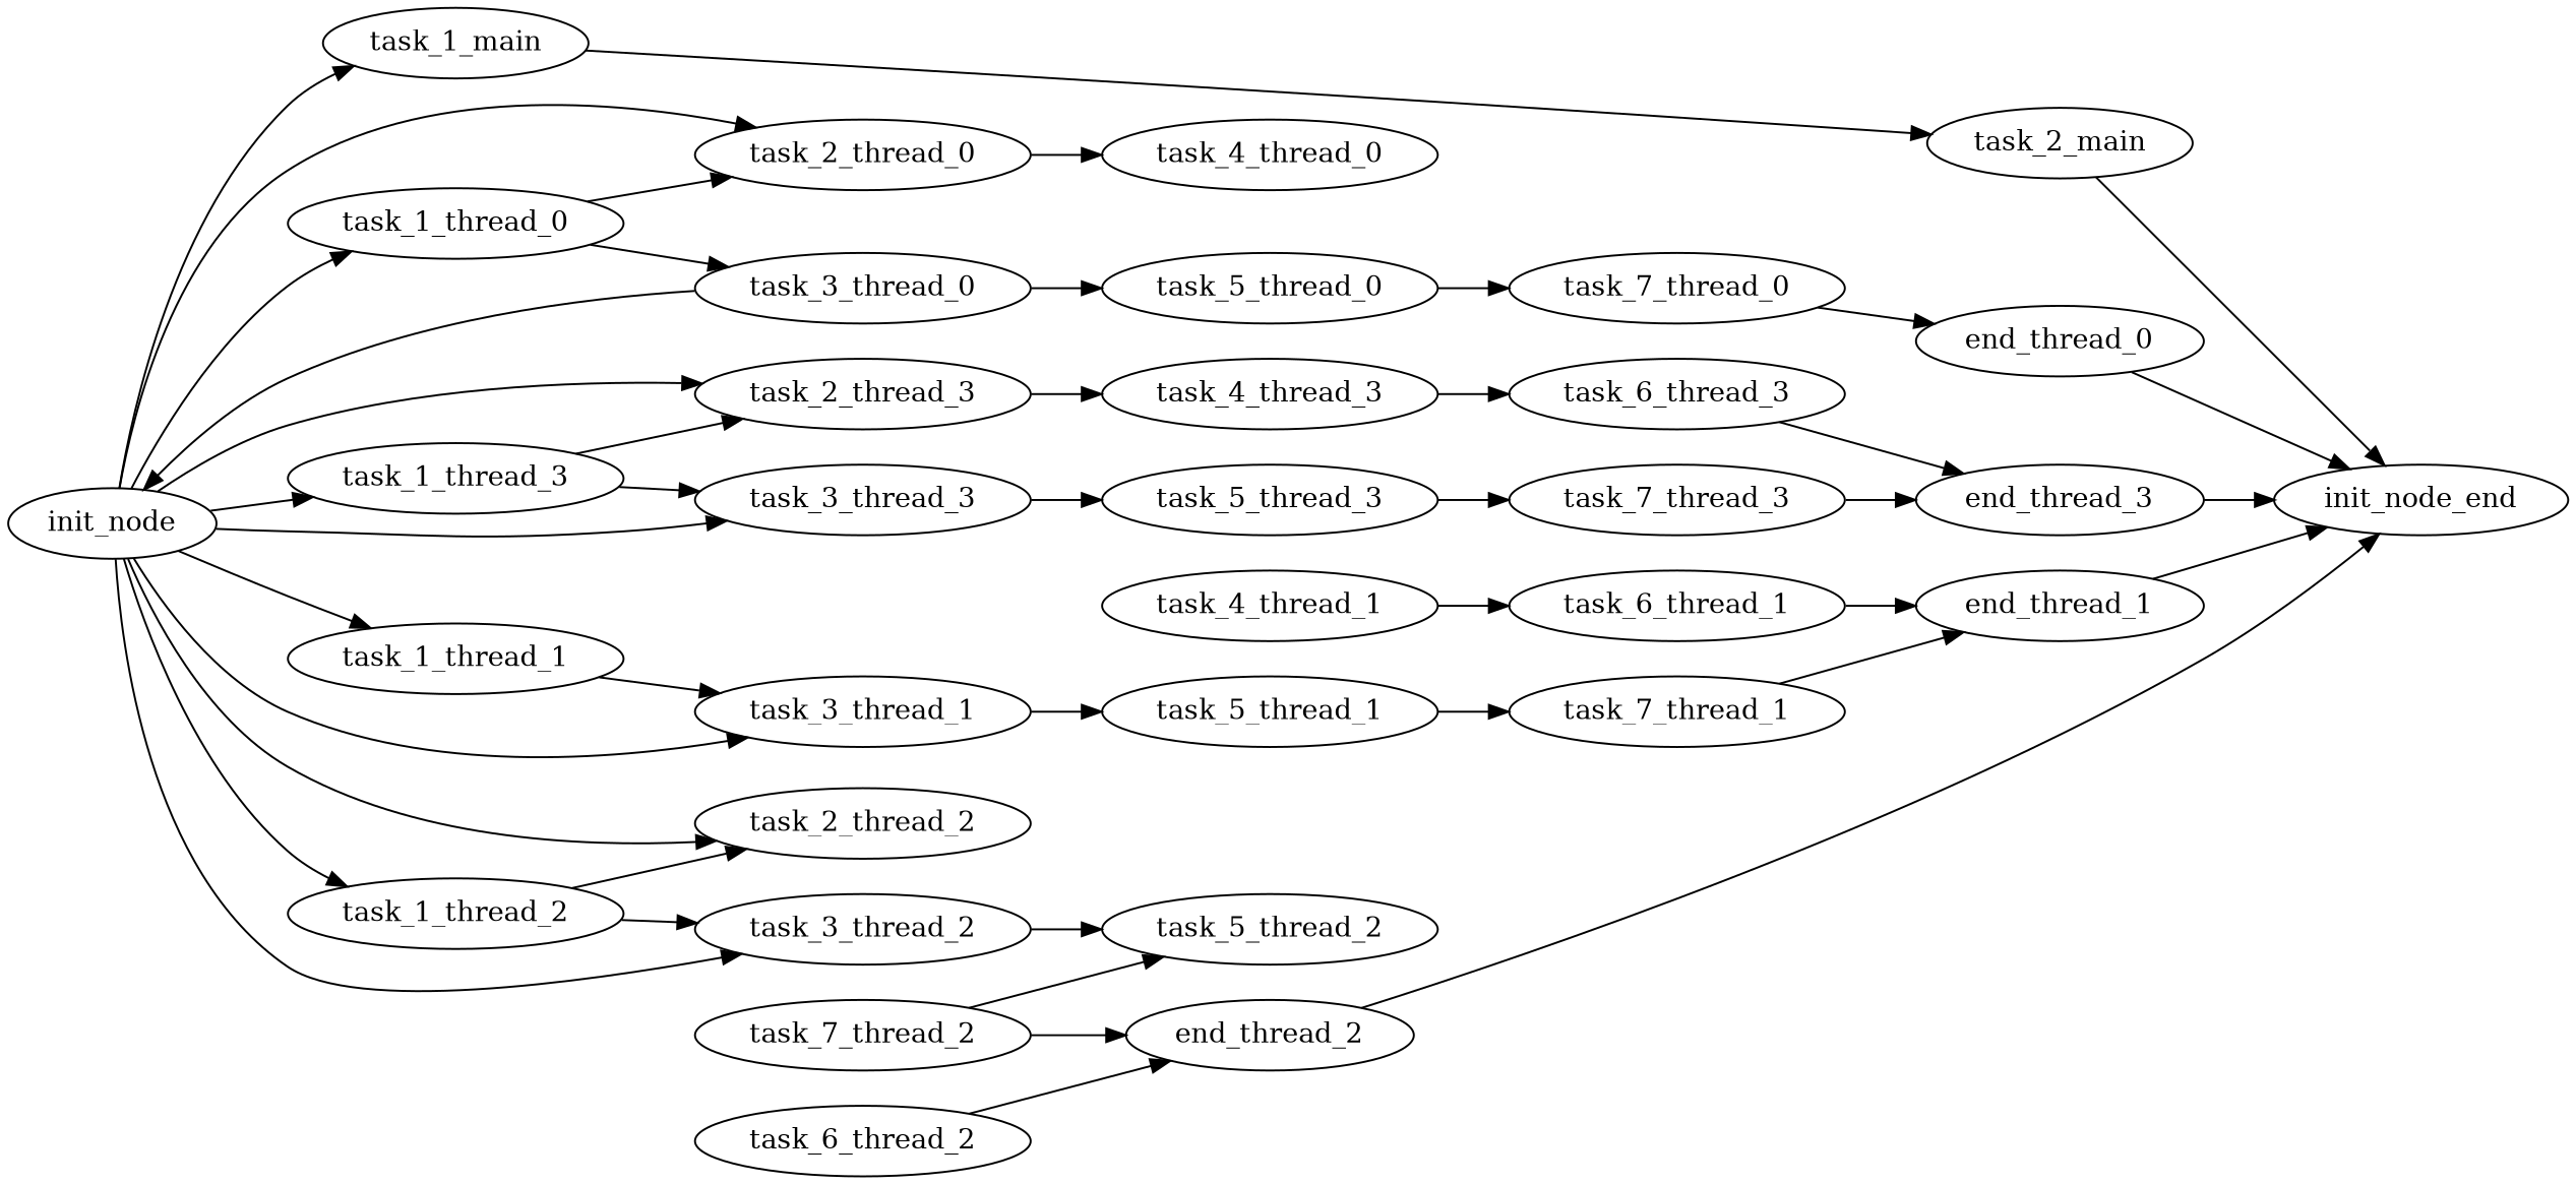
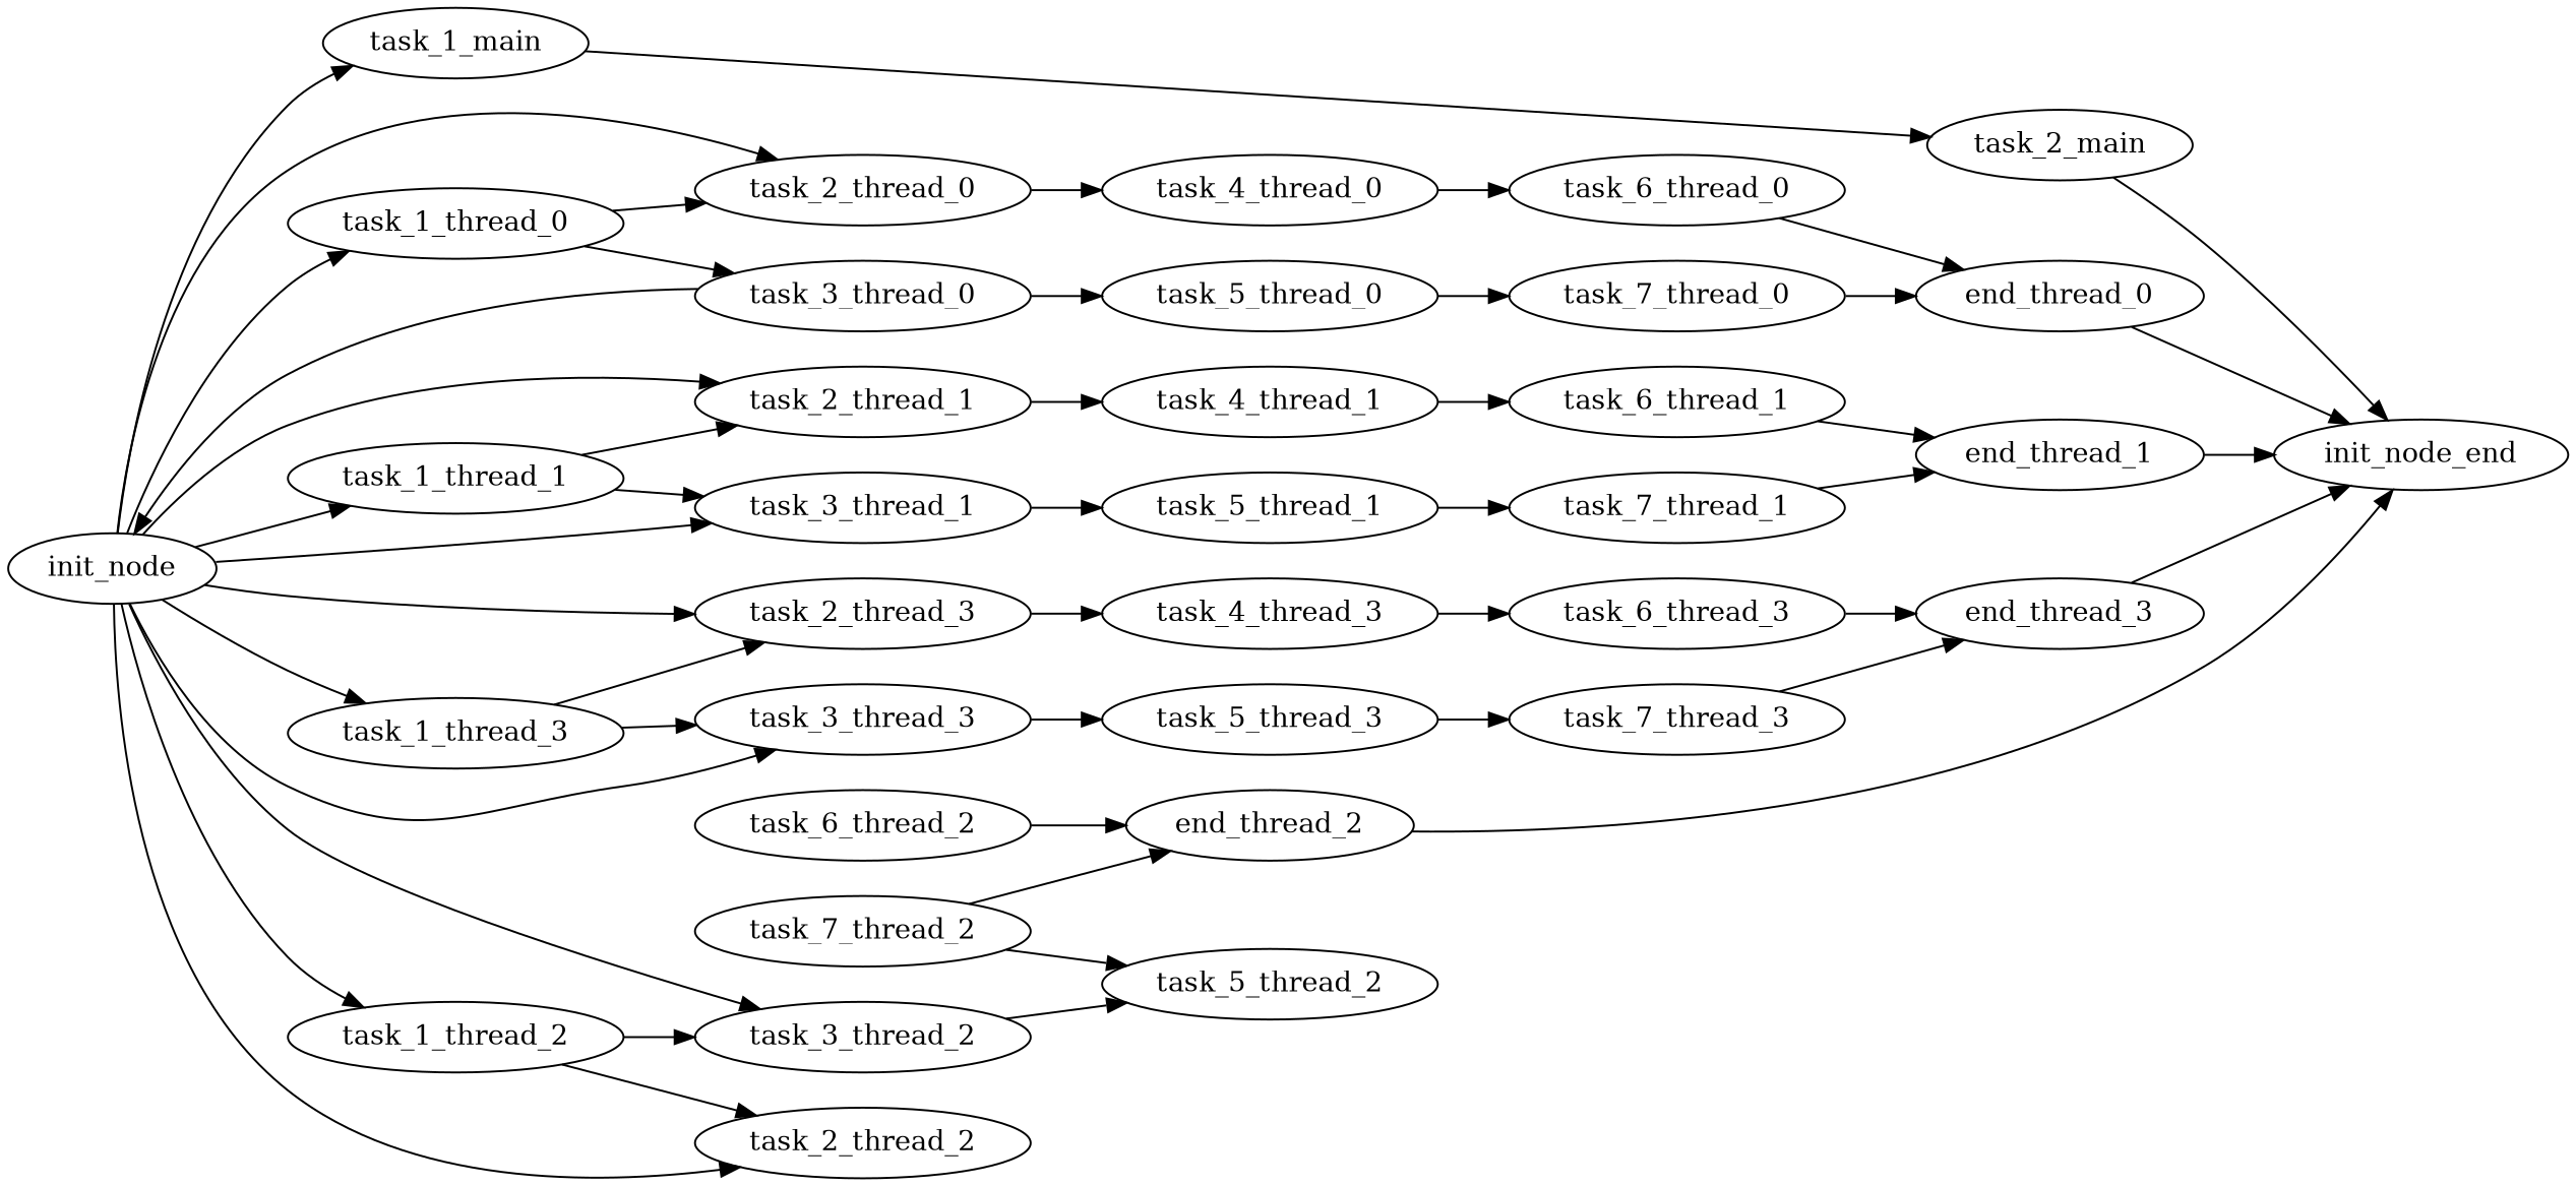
  digraph {
    rankdir=LR
    init_node
    task_1_main
    task_1_thread_0
    task_2_thread_0
    task_1_thread_1
+   task_2_thread_1
    task_3_thread_1
    task_1_thread_2
    task_2_thread_2
    task_3_thread_2
    task_1_thread_3
    task_2_thread_3
    task_3_thread_3
    task_2_main
    task_3_thread_0
    task_4_thread_0
    task_5_thread_0
    task_4_thread_1
    task_5_thread_1
    task_5_thread_2
    task_4_thread_3
    task_5_thread_3
    init_node_end
+   task_6_thread_0
    task_7_thread_0
    end_thread_0
    task_6_thread_1
    task_7_thread_1
    end_thread_1
    task_6_thread_2
    end_thread_2
    task_7_thread_2
    task_6_thread_3
    task_7_thread_3
    end_thread_3
    init_node -> task_1_main
    init_node -> task_1_thread_0
    init_node -> task_2_thread_0
    init_node -> task_1_thread_1
+   init_node -> task_2_thread_1
    init_node -> task_3_thread_1
    init_node -> task_1_thread_2
    init_node -> task_2_thread_2
    init_node -> task_3_thread_2
    init_node -> task_1_thread_3
    init_node -> task_2_thread_3
    init_node -> task_3_thread_3
    task_1_main -> task_2_main
    task_1_thread_0 -> task_2_thread_0
    task_1_thread_0 -> task_3_thread_0
    task_2_thread_0 -> task_4_thread_0
+   task_1_thread_1 -> task_2_thread_1
    task_1_thread_1 -> task_3_thread_1
+   task_2_thread_1 -> task_4_thread_1
    task_3_thread_1 -> task_5_thread_1
    task_1_thread_2 -> task_2_thread_2
    task_1_thread_2 -> task_3_thread_2
    task_3_thread_2 -> task_5_thread_2
    task_1_thread_3 -> task_2_thread_3
    task_1_thread_3 -> task_3_thread_3
    task_2_thread_3 -> task_4_thread_3
    task_3_thread_3 -> task_5_thread_3
    task_2_main -> init_node_end
    task_3_thread_0 -> init_node
    task_3_thread_0 -> task_5_thread_0
+   task_4_thread_0 -> task_6_thread_0
    task_5_thread_0 -> task_7_thread_0
    task_4_thread_1 -> task_6_thread_1
    task_5_thread_1 -> task_7_thread_1
    task_4_thread_3 -> task_6_thread_3
    task_5_thread_3 -> task_7_thread_3
+   task_6_thread_0 -> end_thread_0
    task_7_thread_0 -> end_thread_0
    end_thread_0 -> init_node_end
    task_6_thread_1 -> end_thread_1
    task_7_thread_1 -> end_thread_1
    end_thread_1 -> init_node_end
    task_6_thread_2 -> end_thread_2
    end_thread_2 -> init_node_end
    task_7_thread_2 -> task_5_thread_2
    task_7_thread_2 -> end_thread_2
    task_6_thread_3 -> end_thread_3
    task_7_thread_3 -> end_thread_3
    end_thread_3 -> init_node_end
  }
